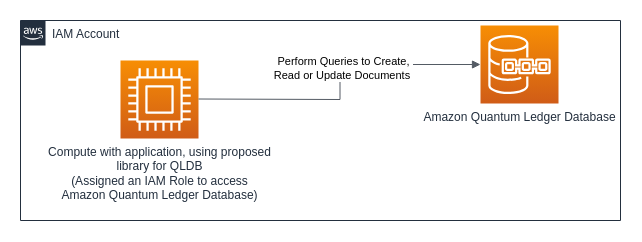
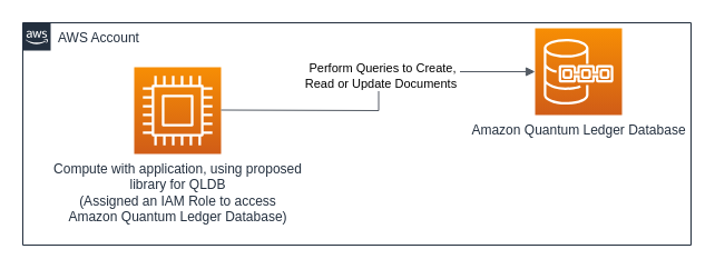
  <mxCell id="0" />
  <mxCell id="1" parent="0" />
- <mxCell id="2" value="IAM Account" style="points=[[0,0],[0.25,0],[0.5,0],[0.75,0],[1,0],[1,0.25],[1,0.5],[1,0.75],[1,1],[0.75,1],[0.5,1],[0.25,1],[0,1],[0,0.75],[0,0.5],[0,0.25]];outlineConnect=0;gradientColor=none;html=1;whiteSpace=wrap;fontSize=12;fontStyle=0;shape=mxgraph.aws4.group;grIcon=mxgraph.aws4.group_aws_cloud_alt;strokeColor=#232F3E;fillColor=none;verticalAlign=top;align=left;spacingLeft=30;fontColor=#232F3E;dashed=0;" vertex="1" parent="1"><mxGeometry x="20" y="20" width="600" height="200" as="geometry" /></mxCell>
+ <mxCell id="2" value="AWS Account" style="points=[[0,0],[0.25,0],[0.5,0],[0.75,0],[1,0],[1,0.25],[1,0.5],[1,0.75],[1,1],[0.75,1],[0.5,1],[0.25,1],[0,1],[0,0.75],[0,0.5],[0,0.25]];outlineConnect=0;gradientColor=none;html=1;whiteSpace=wrap;fontSize=12;fontStyle=0;shape=mxgraph.aws4.group;grIcon=mxgraph.aws4.group_aws_cloud_alt;strokeColor=#232F3E;fillColor=none;verticalAlign=top;align=left;spacingLeft=30;fontColor=#232F3E;dashed=0;" vertex="1" parent="1"><mxGeometry x="20" y="20" width="600" height="200" as="geometry" /></mxCell>
  <mxCell id="3" value="Amazon Quantum Ledger Database" style="outlineConnect=0;fontColor=#232F3E;gradientColor=#F78E04;gradientDirection=north;fillColor=#D05C17;strokeColor=#ffffff;dashed=0;verticalLabelPosition=bottom;verticalAlign=top;align=center;html=1;fontSize=12;fontStyle=0;aspect=fixed;shape=mxgraph.aws4.resourceIcon;resIcon=mxgraph.aws4.quantum_ledger_database;" vertex="1" parent="1"><mxGeometry x="480" y="25" width="78" height="78" as="geometry" /></mxCell>
  <mxCell id="4" value="Compute with application, using proposed&lt;br&gt;library for QLDB&lt;br&gt;(Assigned an IAM Role to access&lt;br&gt;Amazon Quantum Ledger Database)" style="outlineConnect=0;fontColor=#232F3E;gradientColor=#F78E04;gradientDirection=north;fillColor=#D05C17;strokeColor=#ffffff;dashed=0;verticalLabelPosition=bottom;verticalAlign=top;align=center;html=1;fontSize=12;fontStyle=0;aspect=fixed;shape=mxgraph.aws4.resourceIcon;resIcon=mxgraph.aws4.compute;" vertex="1" parent="1"><mxGeometry x="120" y="60" width="78" height="78" as="geometry" /></mxCell>
  <mxCell id="5" value="" style="edgeStyle=orthogonalEdgeStyle;html=1;endArrow=block;elbow=vertical;startArrow=none;endFill=1;strokeColor=#545B64;rounded=0;" edge="1" parent="1" target="3"><mxGeometry width="100" relative="1" as="geometry"><mxPoint x="198" y="98.5" as="sourcePoint" /><mxPoint x="298" y="98.5" as="targetPoint" /></mxGeometry></mxCell>
  <mxCell id="6" value="Perform Queries to Create, &lt;br&gt;Read or Update Documents&amp;nbsp;" style="edgeLabel;html=1;align=center;verticalAlign=middle;resizable=0;points=[];" vertex="1" connectable="0" parent="5"><mxGeometry x="0.094" y="-2" relative="1" as="geometry"><mxPoint x="1" as="offset" /></mxGeometry></mxCell>
